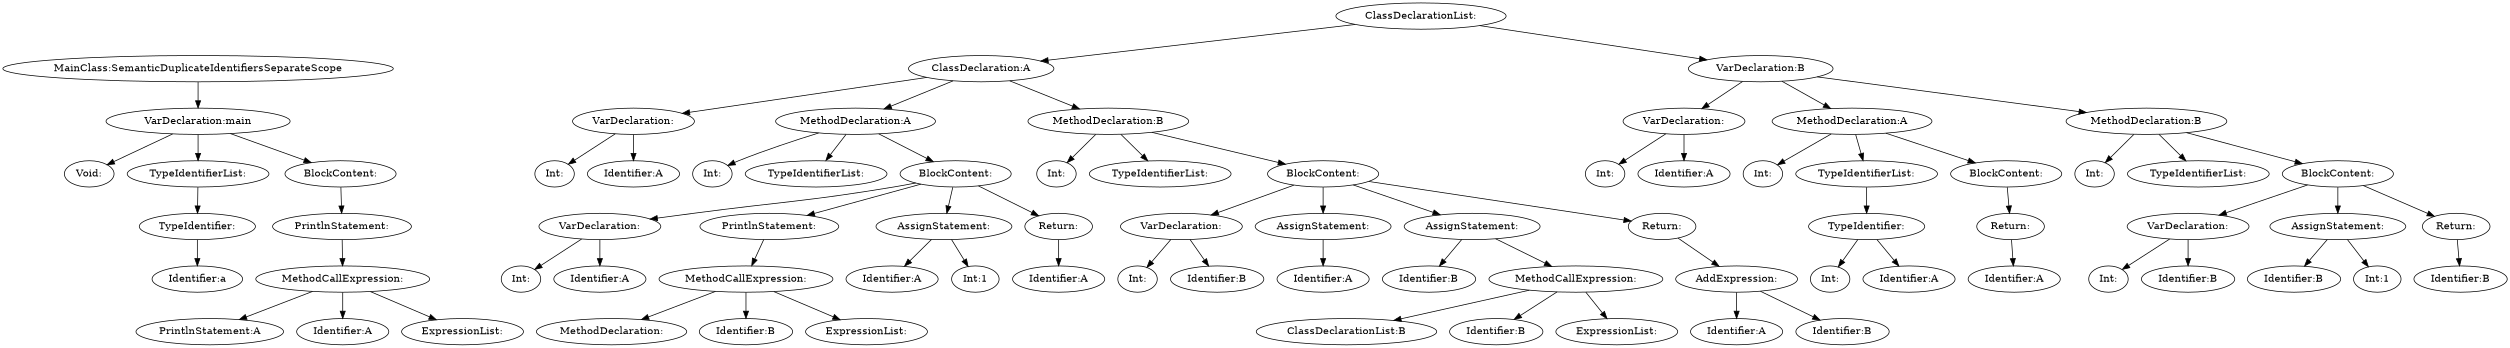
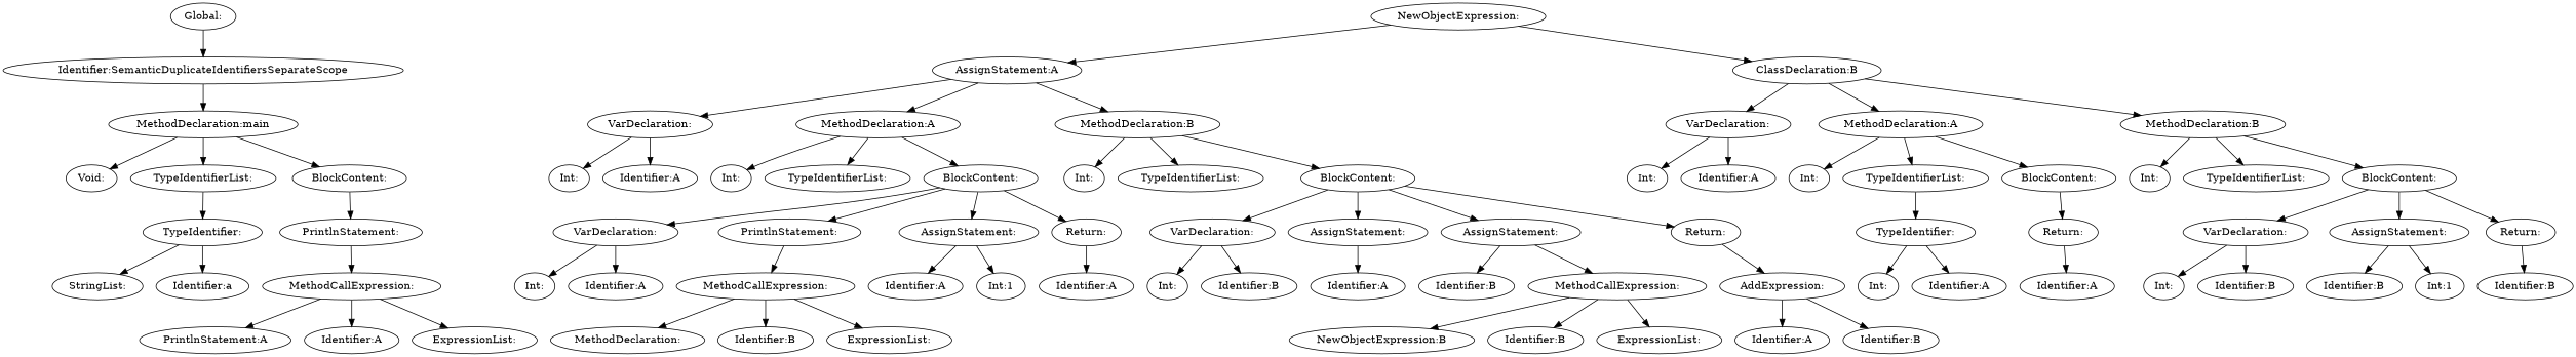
  digraph {
-   n2 [label="MainClass:SemanticDuplicateIdentifiersSeparateScope"]
-   n3 [label="VarDeclaration:main"]
-   n4 [label="ClassDeclarationList:"]
-   n5 [label="ClassDeclaration:A"]
-   n6 [label="VarDeclaration:B"]
+   n1 [label="Global:"]
+   n2 [label="Identifier:SemanticDuplicateIdentifiersSeparateScope"]
+   n3 [label="MethodDeclaration:main"]
+   n4 [label="NewObjectExpression:"]
+   n5 [label="AssignStatement:A"]
+   n6 [label="ClassDeclaration:B"]
    n7 [label="Void:"]
    n8 [label="TypeIdentifierList:"]
    n9 [label="BlockContent:"]
    n10 [label="TypeIdentifier:"]
    n11 [label="PrintlnStatement:"]
+   n12 [label="StringList:"]
    n13 [label="Identifier:a"]
    n14 [label="MethodCallExpression:"]
    n15 [label="PrintlnStatement:A"]
    n16 [label="Identifier:A"]
    n17 [label="ExpressionList:"]
    n18 [label="VarDeclaration:"]
    n19 [label="MethodDeclaration:A"]
    n20 [label="MethodDeclaration:B"]
    n21 [label="VarDeclaration:"]
    n22 [label="MethodDeclaration:A"]
    n23 [label="MethodDeclaration:B"]
    n24 [label="Int:"]
    n25 [label="Identifier:A"]
    n26 [label="Int:"]
    n27 [label="TypeIdentifierList:"]
    n28 [label="BlockContent:"]
    n29 [label="Int:"]
    n30 [label="TypeIdentifierList:"]
    n31 [label="BlockContent:"]
    n32 [label="VarDeclaration:"]
    n33 [label="PrintlnStatement:"]
    n34 [label="AssignStatement:"]
    n35 [label="Return:"]
    n36 [label="Int:"]
    n37 [label="Identifier:A"]
    n38 [label="MethodCallExpression:"]
    n39 [label="Identifier:A"]
    n40 [label="Int:1"]
    n41 [label="Identifier:A"]
    n42 [label="MethodDeclaration:"]
    n43 [label="Identifier:B"]
    n44 [label="ExpressionList:"]
    n45 [label="VarDeclaration:"]
    n46 [label="AssignStatement:"]
    n47 [label="AssignStatement:"]
    n48 [label="Return:"]
    n49 [label="Int:"]
    n50 [label="Identifier:B"]
    n51 [label="Identifier:A"]
    n52 [label="Identifier:B"]
    n53 [label="MethodCallExpression:"]
    n54 [label="AddExpression:"]
-   n55 [label="ClassDeclarationList:B"]
+   n55 [label="NewObjectExpression:B"]
    n56 [label="Identifier:B"]
    n57 [label="ExpressionList:"]
    n58 [label="Identifier:A"]
    n59 [label="Identifier:B"]
    n60 [label="Int:"]
    n61 [label="Identifier:A"]
    n62 [label="Int:"]
    n63 [label="TypeIdentifierList:"]
    n64 [label="BlockContent:"]
    n65 [label="Int:"]
    n66 [label="TypeIdentifierList:"]
    n67 [label="BlockContent:"]
    n68 [label="TypeIdentifier:"]
    n69 [label="Return:"]
    n70 [label="Int:"]
    n71 [label="Identifier:A"]
    n72 [label="Identifier:A"]
    n73 [label="VarDeclaration:"]
    n74 [label="AssignStatement:"]
    n75 [label="Return:"]
    n76 [label="Int:"]
    n77 [label="Identifier:B"]
    n78 [label="Identifier:B"]
    n79 [label="Int:1"]
    n80 [label="Identifier:B"]
+   n1 -> n2
    n2 -> n3
    n3 -> n7
    n3 -> n8
    n3 -> n9
    n4 -> n5
    n4 -> n6
    n5 -> n18
    n5 -> n19
    n5 -> n20
    n6 -> n21
    n6 -> n22
    n6 -> n23
    n8 -> n10
    n9 -> n11
+   n10 -> n12
    n10 -> n13
    n11 -> n14
    n14 -> n15
    n14 -> n16
    n14 -> n17
    n18 -> n24
    n18 -> n25
    n19 -> n26
    n19 -> n27
    n19 -> n28
    n20 -> n29
    n20 -> n30
    n20 -> n31
    n21 -> n60
    n21 -> n61
    n22 -> n62
    n22 -> n63
    n22 -> n64
    n23 -> n65
    n23 -> n66
    n23 -> n67
    n28 -> n32
    n28 -> n33
    n28 -> n34
    n28 -> n35
    n31 -> n45
    n31 -> n46
    n31 -> n47
    n31 -> n48
    n32 -> n36
    n32 -> n37
    n33 -> n38
    n34 -> n39
    n34 -> n40
    n35 -> n41
    n38 -> n42
    n38 -> n43
    n38 -> n44
    n45 -> n49
    n45 -> n50
    n46 -> n51
    n47 -> n52
    n47 -> n53
    n48 -> n54
    n53 -> n55
    n53 -> n56
    n53 -> n57
    n54 -> n58
    n54 -> n59
    n63 -> n68
    n64 -> n69
    n67 -> n73
    n67 -> n74
    n67 -> n75
    n68 -> n70
    n68 -> n71
    n69 -> n72
    n73 -> n76
    n73 -> n77
    n74 -> n78
    n74 -> n79
    n75 -> n80
  }
